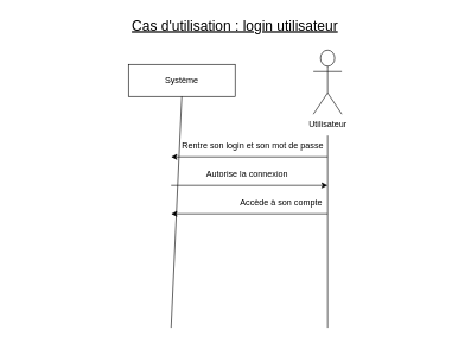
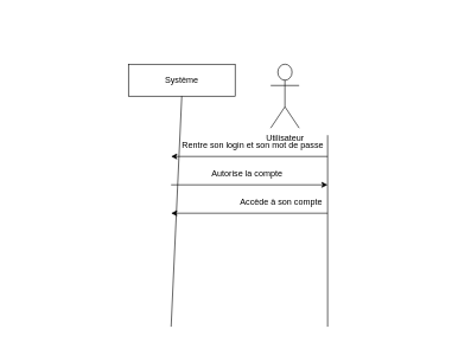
  <mxCell id="0" />
  <mxCell id="1" parent="0" />
- <mxCell id="2" value="&lt;span style=&quot;font-size: 20px&quot;&gt;&lt;u&gt;Cas d'utilisation : login utilisateur&lt;/u&gt;&lt;/span&gt;" style="text;html=1;strokeColor=none;fillColor=none;align=center;verticalAlign=middle;whiteSpace=wrap;rounded=0;" vertex="1" parent="1"><mxGeometry x="20" width="620" height="30" as="geometry" y="20" /></mxCell>
  <mxCell id="3" value="Système" style="rounded=0;whiteSpace=wrap;html=1;" vertex="1" parent="1"><mxGeometry x="180" y="90" width="150" height="45" as="geometry" /></mxCell>
- <mxCell id="4" value="Utilisateur" style="shape=umlActor;verticalLabelPosition=bottom;verticalAlign=top;html=1;outlineConnect=0;" vertex="1" parent="1"><mxGeometry x="440" y="70" width="40" height="90" as="geometry" /></mxCell>
+ <mxCell id="4" value="Utilisateur" style="shape=umlActor;verticalLabelPosition=bottom;verticalAlign=top;html=1;outlineConnect=0;" vertex="1" parent="1"><mxGeometry x="380" y="90" width="40" height="90" as="geometry" /></mxCell>
  <mxCell id="5" value="" style="endArrow=none;html=1;rounded=0;entryX=0.5;entryY=1;entryDx=0;entryDy=0;" edge="1" parent="1" target="3"><mxGeometry width="50" height="50" relative="1" as="geometry"><mxPoint x="240" y="460" as="sourcePoint" /><mxPoint x="280" y="290" as="targetPoint" /></mxGeometry></mxCell>
  <mxCell id="6" value="" style="endArrow=none;html=1;rounded=0;" edge="1" parent="1"><mxGeometry width="50" height="50" relative="1" as="geometry"><mxPoint x="460" y="460" as="sourcePoint" /><mxPoint x="460" y="190" as="targetPoint" /></mxGeometry></mxCell>
  <mxCell id="7" value="" style="endArrow=classic;html=1;rounded=0;" edge="1" parent="1"><mxGeometry width="50" height="50" relative="1" as="geometry"><mxPoint x="460" y="220" as="sourcePoint" /><mxPoint x="240" y="220" as="targetPoint" /></mxGeometry></mxCell>
  <mxCell id="8" value="Rentre son login et son mot de passe" style="text;html=1;strokeColor=none;fillColor=none;align=center;verticalAlign=middle;whiteSpace=wrap;rounded=0;" vertex="1" parent="1"><mxGeometry x="250" y="190" width="210" height="30" as="geometry" /></mxCell>
  <mxCell id="9" value="" style="endArrow=classic;html=1;rounded=0;" edge="1" parent="1"><mxGeometry width="50" height="50" relative="1" as="geometry"><mxPoint x="240" y="260" as="sourcePoint" /><mxPoint x="460" y="260" as="targetPoint" /></mxGeometry></mxCell>
- <mxCell id="10" value="Autorise la connexion" style="text;html=1;strokeColor=none;fillColor=none;align=center;verticalAlign=middle;whiteSpace=wrap;rounded=0;" vertex="1" parent="1"><mxGeometry x="265" y="230" width="164" height="30" as="geometry" /></mxCell>
+ <mxCell id="10" value="Autorise la compte" style="text;html=1;strokeColor=none;fillColor=none;align=center;verticalAlign=middle;whiteSpace=wrap;rounded=0;" vertex="1" parent="1"><mxGeometry x="265" y="230" width="164" height="30" as="geometry" /></mxCell>
  <mxCell id="11" value="" style="endArrow=classic;html=1;rounded=0;" edge="1" parent="1"><mxGeometry width="50" height="50" relative="1" as="geometry"><mxPoint x="460" y="300" as="sourcePoint" /><mxPoint x="240" y="300" as="targetPoint" /></mxGeometry></mxCell>
  <mxCell id="12" value="Accède à son compte" style="text;html=1;strokeColor=none;fillColor=none;align=center;verticalAlign=middle;whiteSpace=wrap;rounded=0;" vertex="1" parent="1"><mxGeometry x="315" y="270" width="160" height="30" as="geometry" /></mxCell>
